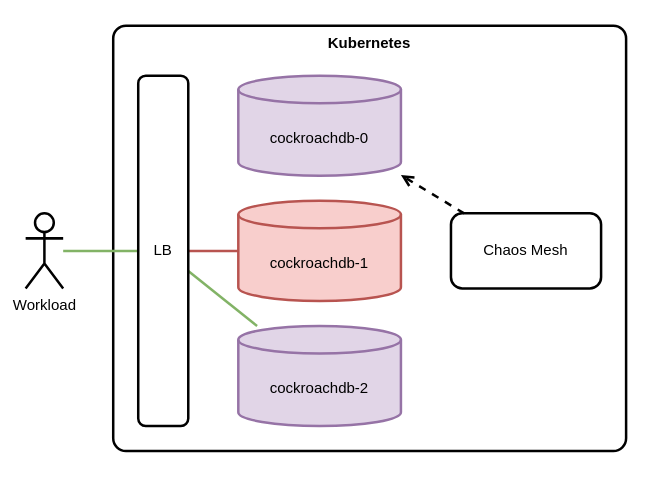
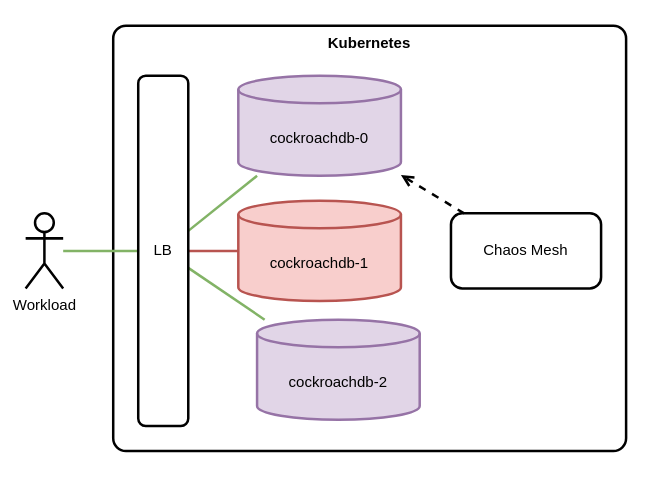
  <mxCell id="0" />
  <mxCell id="1" parent="0" />
  <mxCell id="2" value="Kubernetes" style="rounded=1;whiteSpace=wrap;html=1;fillColor=none;arcSize=3;fontStyle=1;verticalAlign=top;strokeWidth=2;" vertex="1" parent="1"><mxGeometry x="90" y="20" width="410" height="340" as="geometry" /></mxCell>
  <mxCell id="3" value="cockroachdb-1" style="shape=cylinder3;whiteSpace=wrap;html=1;boundedLbl=1;backgroundOutline=1;size=11;fillColor=#f8cecc;strokeColor=#b85450;strokeWidth=2;" vertex="1" parent="1"><mxGeometry x="190" y="160" width="130" height="80" as="geometry" /></mxCell>
  <mxCell id="4" value="cockroachdb-0" style="shape=cylinder3;whiteSpace=wrap;html=1;boundedLbl=1;backgroundOutline=1;size=11;fillColor=#e1d5e7;strokeColor=#9673a6;strokeWidth=2;" vertex="1" parent="1"><mxGeometry x="190" y="60" width="130" height="80" as="geometry" /></mxCell>
- <mxCell id="5" value="cockroachdb-2" style="shape=cylinder3;whiteSpace=wrap;html=1;boundedLbl=1;backgroundOutline=1;size=11;fillColor=#e1d5e7;strokeColor=#9673a6;strokeWidth=2;" vertex="1" parent="1"><mxGeometry x="190" y="260" width="130" height="80" as="geometry" /></mxCell>
+ <mxCell id="5" value="cockroachdb-2" style="shape=cylinder3;whiteSpace=wrap;html=1;boundedLbl=1;backgroundOutline=1;size=11;fillColor=#e1d5e7;strokeColor=#9673a6;strokeWidth=2;" vertex="1" parent="1"><mxGeometry x="205" y="255" width="130" height="80" as="geometry" /></mxCell>
  <mxCell id="6" value="Chaos Mesh" style="rounded=1;whiteSpace=wrap;html=1;fillColor=default;strokeWidth=2;" vertex="1" parent="1"><mxGeometry x="360" y="170" width="120" height="60" as="geometry" /></mxCell>
  <mxCell id="7" style="edgeStyle=none;html=1;endArrow=open;endFill=0;strokeWidth=2;dashed=1;" edge="1" parent="1" source="6" target="4"><mxGeometry relative="1" as="geometry" /></mxCell>
  <mxCell id="8" style="edgeStyle=none;html=1;strokeWidth=2;endArrow=none;endFill=0;fillColor=#d5e8d4;strokeColor=#82b366;" edge="1" parent="1" source="9" target="13"><mxGeometry relative="1" as="geometry" /></mxCell>
  <mxCell id="9" value="Workload" style="shape=umlActor;verticalLabelPosition=bottom;verticalAlign=top;html=1;outlineConnect=0;strokeWidth=2;" vertex="1" parent="1"><mxGeometry x="20" y="170" width="30" height="60" as="geometry" /></mxCell>
+ <mxCell id="10" style="edgeStyle=none;html=1;strokeWidth=2;endArrow=none;endFill=0;fillColor=#d5e8d4;strokeColor=#82b366;" edge="1" parent="1" source="13" target="4"><mxGeometry relative="1" as="geometry" /></mxCell>
  <mxCell id="11" style="edgeStyle=none;html=1;strokeWidth=2;endArrow=none;endFill=0;fillColor=#f8cecc;strokeColor=#b85450;" edge="1" parent="1" source="13" target="3"><mxGeometry relative="1" as="geometry" /></mxCell>
  <mxCell id="12" style="edgeStyle=none;html=1;strokeWidth=2;endArrow=none;endFill=0;fillColor=#d5e8d4;strokeColor=#82b366;" edge="1" parent="1" source="13" target="5"><mxGeometry relative="1" as="geometry" /></mxCell>
  <mxCell id="13" value="LB" style="rounded=1;whiteSpace=wrap;html=1;fillColor=default;strokeWidth=2;" vertex="1" parent="1"><mxGeometry x="110" y="60" width="40" height="280" as="geometry" /></mxCell>
